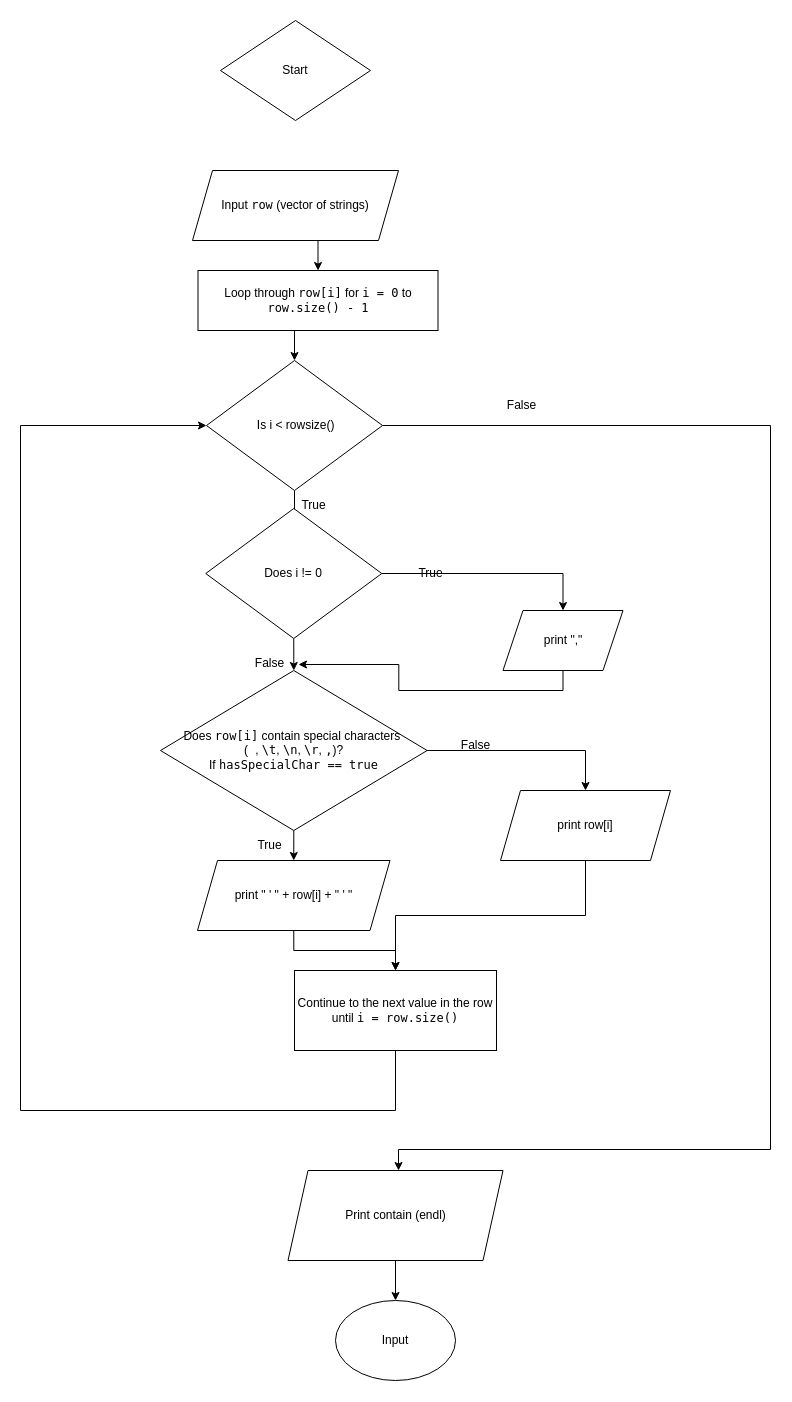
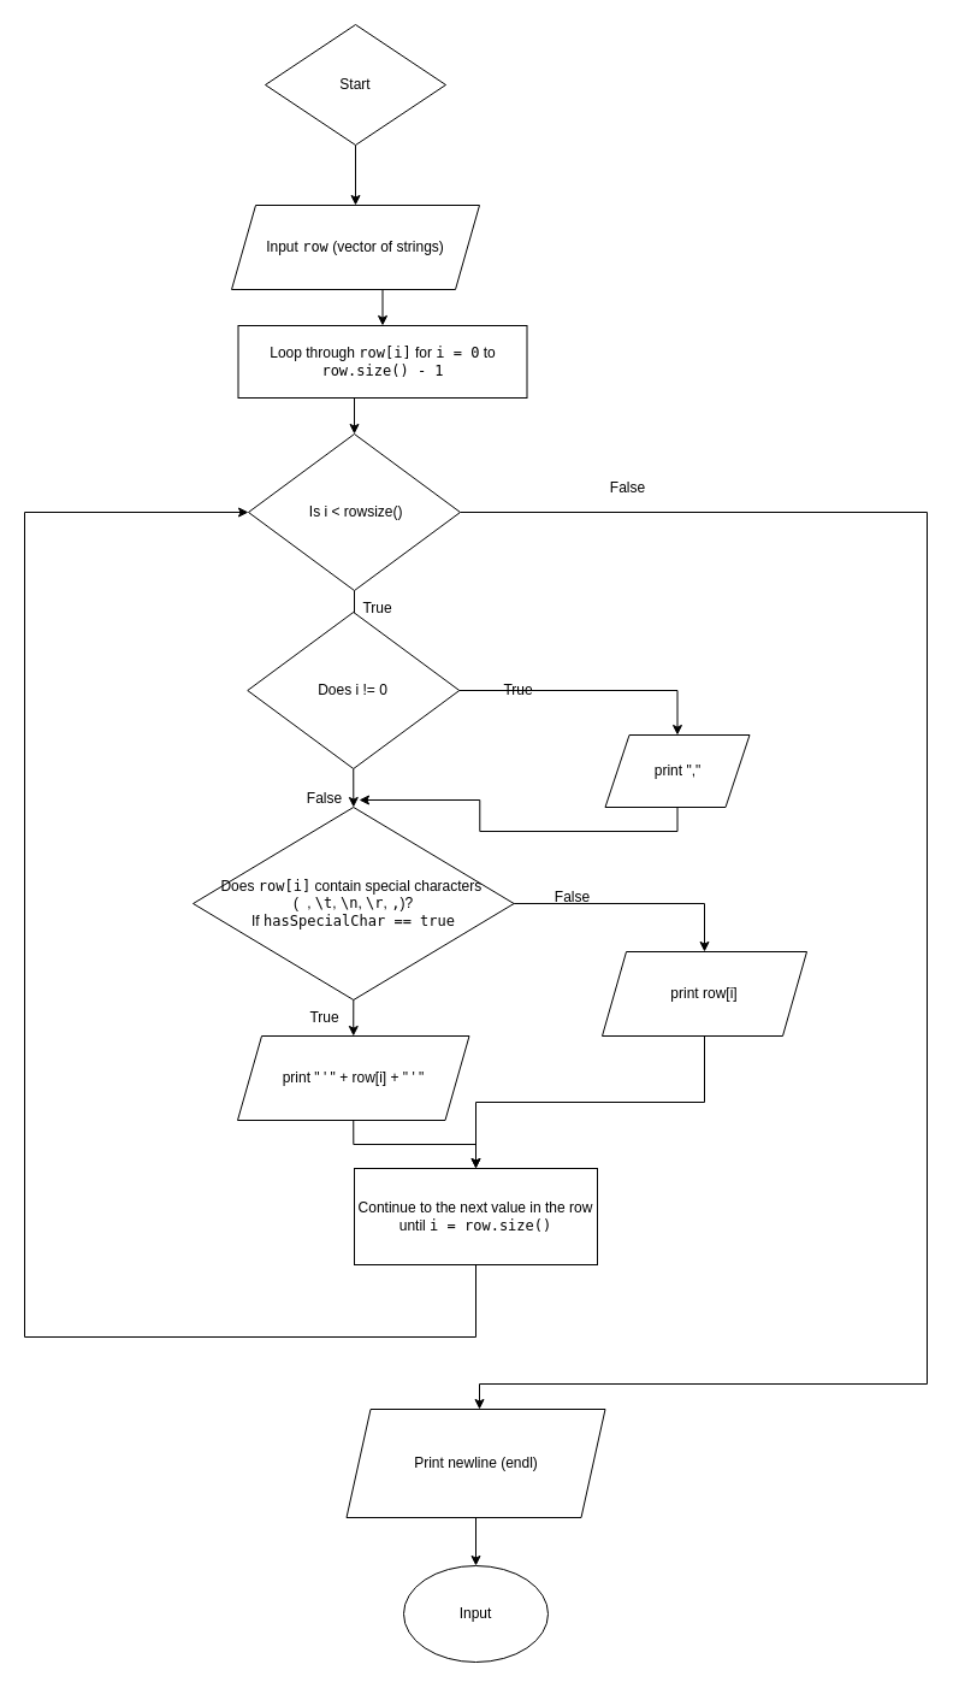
  <mxCell id="0" />
  <mxCell id="1" parent="0" />
+ <mxCell id="2" style="edgeStyle=orthogonalEdgeStyle;rounded=0;orthogonalLoop=1;jettySize=auto;html=1;entryX=0.5;entryY=0;entryDx=0;entryDy=0;" edge="1" parent="1" source="3" target="5"><mxGeometry relative="1" as="geometry"><mxPoint x="295" y="130" as="targetPoint" /></mxGeometry></mxCell>
  <mxCell id="3" value="Start" style="rhombus;whiteSpace=wrap;html=1;" vertex="1" parent="1"><mxGeometry x="220" y="20" width="150" height="100" as="geometry" /></mxCell>
  <mxCell id="4" style="edgeStyle=orthogonalEdgeStyle;rounded=0;orthogonalLoop=1;jettySize=auto;html=1;exitX=0.5;exitY=1;exitDx=0;exitDy=0;entryX=0.5;entryY=0;entryDx=0;entryDy=0;" edge="1" parent="1" source="5" target="10"><mxGeometry relative="1" as="geometry" /></mxCell>
  <mxCell id="5" value="Input &lt;code&gt;row&lt;/code&gt; (vector of strings)" style="shape=parallelogram;perimeter=parallelogramPerimeter;whiteSpace=wrap;html=1;fixedSize=1;" vertex="1" parent="1"><mxGeometry x="192" y="170" width="206" height="70" as="geometry" /></mxCell>
  <mxCell id="6" style="edgeStyle=orthogonalEdgeStyle;rounded=0;orthogonalLoop=1;jettySize=auto;html=1;exitX=0.5;exitY=1;exitDx=0;exitDy=0;" edge="1" parent="1" source="8" target="13"><mxGeometry relative="1" as="geometry" /></mxCell>
  <mxCell id="7" style="edgeStyle=orthogonalEdgeStyle;rounded=0;orthogonalLoop=1;jettySize=auto;html=1;exitX=1;exitY=0.5;exitDx=0;exitDy=0;entryX=0.5;entryY=0;entryDx=0;entryDy=0;" edge="1" parent="1" source="8"><mxGeometry relative="1" as="geometry"><mxPoint x="398" y="1170" as="targetPoint" /><Array as="points"><mxPoint x="770" y="425" /><mxPoint x="770" y="1149" /></Array></mxGeometry></mxCell>
  <mxCell id="8" value="&amp;nbsp;Is i &amp;lt; rowsize()" style="rhombus;whiteSpace=wrap;html=1;" vertex="1" parent="1"><mxGeometry x="206" y="360" width="176" height="130" as="geometry" /></mxCell>
  <mxCell id="9" style="edgeStyle=orthogonalEdgeStyle;rounded=0;orthogonalLoop=1;jettySize=auto;html=1;exitX=0.5;exitY=1;exitDx=0;exitDy=0;entryX=0.5;entryY=0;entryDx=0;entryDy=0;" edge="1" parent="1" source="10" target="8"><mxGeometry relative="1" as="geometry" /></mxCell>
  <mxCell id="10" value="Loop through &lt;code&gt;row[i]&lt;/code&gt; for &lt;code&gt;i = 0&lt;/code&gt; to &lt;code&gt;row.size() - 1&lt;/code&gt;" style="rounded=0;whiteSpace=wrap;html=1;" vertex="1" parent="1"><mxGeometry x="197.5" y="270" width="240" height="60" as="geometry" /></mxCell>
  <mxCell id="11" style="edgeStyle=orthogonalEdgeStyle;rounded=0;orthogonalLoop=1;jettySize=auto;html=1;exitX=1;exitY=0.5;exitDx=0;exitDy=0;entryX=0.5;entryY=0;entryDx=0;entryDy=0;" edge="1" parent="1" source="13" target="17"><mxGeometry relative="1" as="geometry" /></mxCell>
  <mxCell id="12" style="edgeStyle=orthogonalEdgeStyle;rounded=0;orthogonalLoop=1;jettySize=auto;html=1;exitX=0.5;exitY=1;exitDx=0;exitDy=0;entryX=0.5;entryY=0;entryDx=0;entryDy=0;" edge="1" parent="1" source="13" target="16"><mxGeometry relative="1" as="geometry" /></mxCell>
  <mxCell id="13" value="Does i != 0" style="rhombus;whiteSpace=wrap;html=1;" vertex="1" parent="1"><mxGeometry x="205.25" y="508" width="176" height="130" as="geometry" /></mxCell>
  <mxCell id="14" style="edgeStyle=orthogonalEdgeStyle;rounded=0;orthogonalLoop=1;jettySize=auto;html=1;exitX=0.5;exitY=1;exitDx=0;exitDy=0;entryX=0.5;entryY=0;entryDx=0;entryDy=0;" edge="1" parent="1" source="16" target="19"><mxGeometry relative="1" as="geometry" /></mxCell>
  <mxCell id="15" style="edgeStyle=orthogonalEdgeStyle;rounded=0;orthogonalLoop=1;jettySize=auto;html=1;exitX=1;exitY=0.5;exitDx=0;exitDy=0;entryX=0.5;entryY=0;entryDx=0;entryDy=0;" edge="1" parent="1" source="16" target="21"><mxGeometry relative="1" as="geometry" /></mxCell>
  <mxCell id="16" value="Does &lt;code&gt;row[i]&lt;/code&gt; contain special characters&amp;nbsp;&lt;div&gt;(&lt;code&gt; &lt;/code&gt;, &lt;code&gt;\t&lt;/code&gt;, &lt;code&gt;\n&lt;/code&gt;, &lt;code&gt;\r&lt;/code&gt;, &lt;code&gt;,&lt;/code&gt;)?&lt;div&gt;If &lt;code&gt;hasSpecialChar == true&lt;/code&gt;&lt;/div&gt;&lt;/div&gt;" style="rhombus;whiteSpace=wrap;html=1;" vertex="1" parent="1"><mxGeometry x="160" y="670" width="266.63" height="160" as="geometry" /></mxCell>
  <mxCell id="17" value="print &quot;,&quot;" style="shape=parallelogram;perimeter=parallelogramPerimeter;whiteSpace=wrap;html=1;fixedSize=1;" vertex="1" parent="1"><mxGeometry x="502.5" y="610" width="120" height="60" as="geometry" /></mxCell>
  <mxCell id="18" style="edgeStyle=orthogonalEdgeStyle;rounded=0;orthogonalLoop=1;jettySize=auto;html=1;exitX=0.5;exitY=1;exitDx=0;exitDy=0;entryX=0.5;entryY=0;entryDx=0;entryDy=0;" edge="1" parent="1" source="19" target="23"><mxGeometry relative="1" as="geometry" /></mxCell>
  <mxCell id="19" value="print &quot; ' &quot; + row[i] + &quot; ' &quot;" style="shape=parallelogram;perimeter=parallelogramPerimeter;whiteSpace=wrap;html=1;fixedSize=1;" vertex="1" parent="1"><mxGeometry x="197" y="860" width="192.5" height="70" as="geometry" /></mxCell>
  <mxCell id="20" style="edgeStyle=orthogonalEdgeStyle;rounded=0;orthogonalLoop=1;jettySize=auto;html=1;exitX=0.5;exitY=1;exitDx=0;exitDy=0;entryX=0.5;entryY=0;entryDx=0;entryDy=0;" edge="1" parent="1" source="21" target="23"><mxGeometry relative="1" as="geometry"><mxPoint x="400" y="935" as="targetPoint" /></mxGeometry></mxCell>
  <mxCell id="21" value="print row[i]" style="shape=parallelogram;perimeter=parallelogramPerimeter;whiteSpace=wrap;html=1;fixedSize=1;" vertex="1" parent="1"><mxGeometry x="500" y="790" width="170" height="70" as="geometry" /></mxCell>
  <mxCell id="22" style="edgeStyle=orthogonalEdgeStyle;rounded=0;orthogonalLoop=1;jettySize=auto;html=1;entryX=0;entryY=0.5;entryDx=0;entryDy=0;" edge="1" parent="1" source="23" target="8"><mxGeometry relative="1" as="geometry"><Array as="points"><mxPoint x="395" y="1110" /><mxPoint x="20" y="1110" /><mxPoint x="20" y="425" /></Array></mxGeometry></mxCell>
  <mxCell id="23" value="Continue to the next value in the row until &lt;code&gt;i = row.size()&lt;/code&gt;" style="rounded=0;whiteSpace=wrap;html=1;" vertex="1" parent="1"><mxGeometry x="294" y="970" width="202" height="80" as="geometry" /></mxCell>
  <mxCell id="24" style="edgeStyle=orthogonalEdgeStyle;rounded=0;orthogonalLoop=1;jettySize=auto;html=1;exitX=0.5;exitY=1;exitDx=0;exitDy=0;entryX=0.5;entryY=0;entryDx=0;entryDy=0;" edge="1" parent="1" source="25" target="26"><mxGeometry relative="1" as="geometry" /></mxCell>
- <mxCell id="25" value="Print contain (endl)" style="shape=parallelogram;perimeter=parallelogramPerimeter;whiteSpace=wrap;html=1;fixedSize=1;" vertex="1" parent="1"><mxGeometry x="287.5" y="1170" width="215" height="90" as="geometry" /></mxCell>
+ <mxCell id="25" value="Print newline (endl)" style="shape=parallelogram;perimeter=parallelogramPerimeter;whiteSpace=wrap;html=1;fixedSize=1;" vertex="1" parent="1"><mxGeometry x="287.5" y="1170" width="215" height="90" as="geometry" /></mxCell>
  <mxCell id="26" value="Input" style="ellipse;whiteSpace=wrap;html=1;" vertex="1" parent="1"><mxGeometry x="335" y="1300" width="120" height="80" as="geometry" /></mxCell>
  <mxCell id="27" value="True" style="text;html=1;align=center;verticalAlign=middle;resizable=0;points=[];autosize=1;strokeColor=none;fillColor=none;" vertex="1" parent="1"><mxGeometry x="287.5" y="490" width="50" height="30" as="geometry" /></mxCell>
  <mxCell id="28" value="False" style="text;html=1;align=center;verticalAlign=middle;resizable=0;points=[];autosize=1;strokeColor=none;fillColor=none;" vertex="1" parent="1"><mxGeometry x="496" y="390" width="50" height="30" as="geometry" /></mxCell>
  <mxCell id="29" value="True" style="text;html=1;align=center;verticalAlign=middle;resizable=0;points=[];autosize=1;strokeColor=none;fillColor=none;" vertex="1" parent="1"><mxGeometry x="405" y="558" width="50" height="30" as="geometry" /></mxCell>
  <mxCell id="30" value="False" style="text;html=1;align=center;verticalAlign=middle;resizable=0;points=[];autosize=1;strokeColor=none;fillColor=none;" vertex="1" parent="1"><mxGeometry x="244" y="648" width="50" height="30" as="geometry" /></mxCell>
  <mxCell id="31" value="False" style="text;html=1;align=center;verticalAlign=middle;resizable=0;points=[];autosize=1;strokeColor=none;fillColor=none;" vertex="1" parent="1"><mxGeometry x="450" y="730" width="50" height="30" as="geometry" /></mxCell>
  <mxCell id="32" value="True" style="text;html=1;align=center;verticalAlign=middle;resizable=0;points=[];autosize=1;strokeColor=none;fillColor=none;" vertex="1" parent="1"><mxGeometry x="244" y="830" width="50" height="30" as="geometry" /></mxCell>
  <mxCell id="33" style="edgeStyle=orthogonalEdgeStyle;rounded=0;orthogonalLoop=1;jettySize=auto;html=1;exitX=0.5;exitY=1;exitDx=0;exitDy=0;entryX=1.08;entryY=0.533;entryDx=0;entryDy=0;entryPerimeter=0;" edge="1" parent="1" source="17" target="30"><mxGeometry relative="1" as="geometry" /></mxCell>
